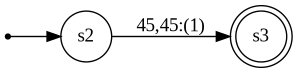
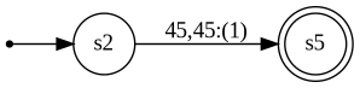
  digraph {
    rankdir=LR
    fontname="Liberation Serif"
    node [fontname="Liberation Serif"]
    edge [fontname="Liberation Serif"]
    init [shape=point]
    s2 [shape=circle]
-   s3 [shape=doublecircle]
+   s3 [shape=doublecircle label=s5]
    init -> s2
    s2 -> s3 [label="45,45:(1)"]
  }
